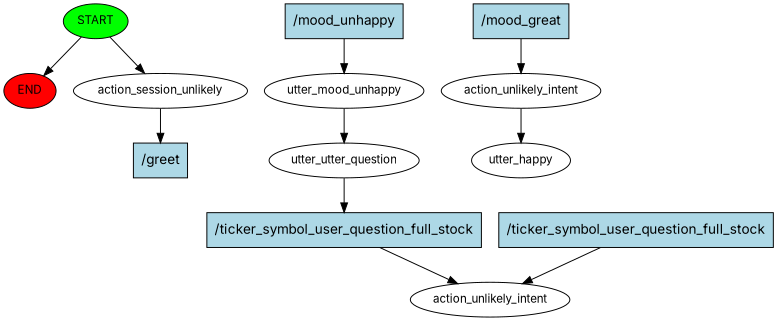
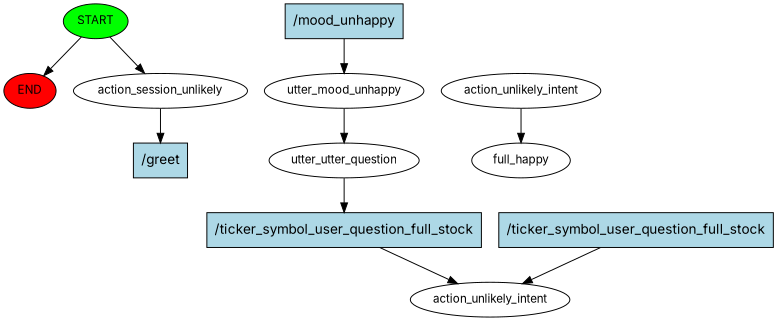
  digraph {
    fontname=Inter
    node [fontname=Inter fontsize=12 style=filled]
    edge [fontname=Inter]
    n1 [fillcolor=green label=START]
    n2 [fillcolor=red label=END]
    n3 [label=action_session_unlikely style=""]
    n4 [fillcolor=lightblue label="/greet" shape=rect fontsize=""]
    n5 [fillcolor=lightblue label="/mood_unhappy" shape=rect fontsize=""]
    n6 [label=utter_mood_unhappy style=""]
    n7 [label=utter_utter_question style=""]
    n8 [fillcolor=lightblue label="/ticker_symbol_user_question_full_stock" shape=rect fontsize=""]
    n9 [label=action_unlikely_intent style=""]
    n10 [fillcolor=lightblue label="/ticker_symbol_user_question_full_stock" shape=rect fontsize=""]
-   n11 [fillcolor=lightblue label="/mood_great" shape=rect fontsize=""]
    n12 [label=action_unlikely_intent style=""]
-   n13 [label=utter_happy style=""]
+   n13 [label=full_happy style=""]
    n1 -> n2
    n1 -> n3
    n3 -> n4
    n5 -> n6
    n6 -> n7
    n7 -> n8
    n8 -> n9
    n10 -> n9
-   n11 -> n12
    n12 -> n13
  }
